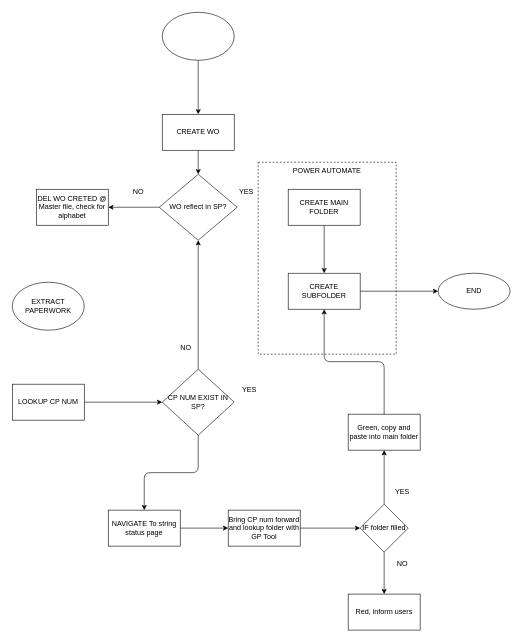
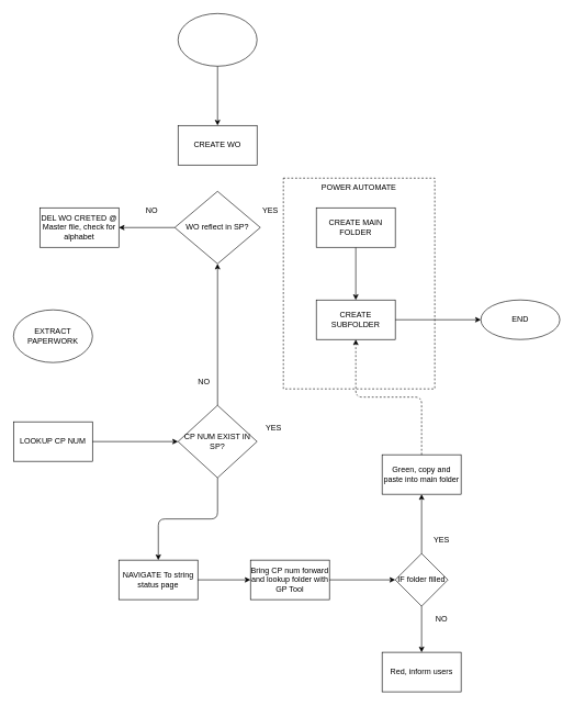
  <mxCell id="0" />
  <mxCell id="1" parent="0" />
  <mxCell id="2" value="POWER AUTOMATE" style="rounded=0;whiteSpace=wrap;html=1;gradientColor=none;fillColor=none;dashed=1;align=center;horizontal=1;verticalAlign=top;" vertex="1" parent="1"><mxGeometry x="430" y="270" width="230" height="320" as="geometry" /></mxCell>
  <mxCell id="3" value="" style="edgeStyle=none;html=1;" edge="1" parent="1" source="4" target="6"><mxGeometry relative="1" as="geometry" /></mxCell>
  <mxCell id="4" value="" style="ellipse;whiteSpace=wrap;html=1;" vertex="1" parent="1"><mxGeometry x="270" y="20" width="120" height="80" as="geometry" /></mxCell>
- <mxCell id="5" value="" style="edgeStyle=none;html=1;" edge="1" parent="1" source="6" target="8"><mxGeometry relative="1" as="geometry" /></mxCell>
  <mxCell id="6" value="CREATE WO" style="whiteSpace=wrap;html=1;" vertex="1" parent="1"><mxGeometry x="270" y="190" width="120" height="60" as="geometry" /></mxCell>
  <mxCell id="7" value="" style="edgeStyle=orthogonalEdgeStyle;html=1;" edge="1" parent="1" source="8" target="13"><mxGeometry relative="1" as="geometry" /></mxCell>
  <mxCell id="8" value="WO reflect in SP?" style="rhombus;whiteSpace=wrap;html=1;" vertex="1" parent="1"><mxGeometry x="265" y="290" width="130" height="110" as="geometry" /></mxCell>
  <mxCell id="9" value="" style="edgeStyle=orthogonalEdgeStyle;html=1;" edge="1" parent="1" source="10" target="15"><mxGeometry relative="1" as="geometry" /></mxCell>
  <mxCell id="10" value="CREATE MAIN FOLDER" style="whiteSpace=wrap;html=1;" vertex="1" parent="1"><mxGeometry x="480" y="315" width="120" height="60" as="geometry" /></mxCell>
  <mxCell id="11" value="YES" style="text;html=1;align=center;verticalAlign=middle;resizable=0;points=[];autosize=1;strokeColor=none;fillColor=none;" vertex="1" parent="1"><mxGeometry x="390" y="310" width="40" height="20" as="geometry" /></mxCell>
  <mxCell id="12" value="NO" style="text;html=1;align=center;verticalAlign=middle;resizable=0;points=[];autosize=1;strokeColor=none;fillColor=none;" vertex="1" parent="1"><mxGeometry x="215" y="310" width="30" height="20" as="geometry" /></mxCell>
  <mxCell id="13" value="DEL WO CRETED @ Master file, check for alphabet" style="whiteSpace=wrap;html=1;" vertex="1" parent="1"><mxGeometry x="60" y="315" width="120" height="60" as="geometry" /></mxCell>
  <mxCell id="14" value="" style="edgeStyle=orthogonalEdgeStyle;html=1;" edge="1" parent="1" source="15" target="26"><mxGeometry relative="1" as="geometry" /></mxCell>
  <mxCell id="15" value="CREATE SUBFOLDER" style="whiteSpace=wrap;html=1;" vertex="1" parent="1"><mxGeometry x="480" y="455" width="120" height="60" as="geometry" /></mxCell>
  <mxCell id="16" value="EXTRACT PAPERWORK" style="ellipse;whiteSpace=wrap;html=1;fillColor=none;gradientColor=none;" vertex="1" parent="1"><mxGeometry x="20" y="470" width="120" height="80" as="geometry" /></mxCell>
  <mxCell id="17" value="" style="edgeStyle=orthogonalEdgeStyle;html=1;" edge="1" parent="1" source="18" target="21"><mxGeometry relative="1" as="geometry" /></mxCell>
  <mxCell id="18" value="LOOKUP CP NUM" style="whiteSpace=wrap;html=1;fillColor=none;gradientColor=none;" vertex="1" parent="1"><mxGeometry x="20" y="640" width="120" height="60" as="geometry" /></mxCell>
  <mxCell id="19" style="edgeStyle=orthogonalEdgeStyle;html=1;" edge="1" parent="1" source="21" target="8"><mxGeometry relative="1" as="geometry" /></mxCell>
  <mxCell id="20" value="" style="edgeStyle=orthogonalEdgeStyle;html=1;" edge="1" parent="1" source="21" target="24"><mxGeometry relative="1" as="geometry" /></mxCell>
  <mxCell id="21" value="CP NUM EXIST IN SP?" style="rhombus;whiteSpace=wrap;html=1;fillColor=none;gradientColor=none;" vertex="1" parent="1"><mxGeometry x="270" y="615" width="120" height="110" as="geometry" /></mxCell>
  <mxCell id="22" value="NO" style="text;html=1;align=center;verticalAlign=middle;resizable=0;points=[];autosize=1;strokeColor=none;fillColor=none;" vertex="1" parent="1"><mxGeometry x="294" y="570" width="30" height="20" as="geometry" /></mxCell>
  <mxCell id="23" value="" style="edgeStyle=orthogonalEdgeStyle;html=1;" edge="1" parent="1" source="24" target="28"><mxGeometry relative="1" as="geometry" /></mxCell>
  <mxCell id="24" value="NAVIGATE To string status page" style="whiteSpace=wrap;html=1;fillColor=none;gradientColor=none;" vertex="1" parent="1"><mxGeometry x="180" y="850" width="120" height="60" as="geometry" /></mxCell>
  <mxCell id="25" value="YES" style="text;html=1;align=center;verticalAlign=middle;resizable=0;points=[];autosize=1;strokeColor=none;fillColor=none;" vertex="1" parent="1"><mxGeometry x="395" y="640" width="40" height="20" as="geometry" /></mxCell>
  <mxCell id="26" value="END" style="ellipse;whiteSpace=wrap;html=1;" vertex="1" parent="1"><mxGeometry x="730" y="455" width="120" height="60" as="geometry" /></mxCell>
  <mxCell id="27" value="" style="edgeStyle=orthogonalEdgeStyle;html=1;" edge="1" parent="1" source="28" target="31"><mxGeometry relative="1" as="geometry" /></mxCell>
  <mxCell id="28" value="Bring CP num forward and lookup folder with GP Tool" style="whiteSpace=wrap;html=1;fillColor=none;gradientColor=none;" vertex="1" parent="1"><mxGeometry x="380" y="850" width="120" height="60" as="geometry" /></mxCell>
  <mxCell id="29" value="" style="edgeStyle=orthogonalEdgeStyle;html=1;" edge="1" parent="1" source="31" target="33"><mxGeometry relative="1" as="geometry" /></mxCell>
  <mxCell id="30" value="" style="edgeStyle=orthogonalEdgeStyle;html=1;" edge="1" parent="1" source="31" target="34"><mxGeometry relative="1" as="geometry" /></mxCell>
  <mxCell id="31" value="IF folder filled" style="rhombus;whiteSpace=wrap;html=1;fillColor=none;gradientColor=none;" vertex="1" parent="1"><mxGeometry x="600" y="840" width="80" height="80" as="geometry" /></mxCell>
- <mxCell id="32" style="edgeStyle=orthogonalEdgeStyle;html=1;" edge="1" parent="1" source="33" target="15"><mxGeometry relative="1" as="geometry" /></mxCell>
+ <mxCell id="32" style="edgeStyle=orthogonalEdgeStyle;html=1;dashed=1;" edge="1" parent="1" source="33" target="15"><mxGeometry relative="1" as="geometry" /></mxCell>
  <mxCell id="33" value="Green, copy and paste into main folder" style="whiteSpace=wrap;html=1;fillColor=none;gradientColor=none;" vertex="1" parent="1"><mxGeometry x="580" y="690" width="120" height="60" as="geometry" /></mxCell>
  <mxCell id="34" value="Red, inform users" style="whiteSpace=wrap;html=1;fillColor=none;gradientColor=none;" vertex="1" parent="1"><mxGeometry x="580" y="990" width="120" height="60" as="geometry" /></mxCell>
  <mxCell id="35" value="YES" style="text;html=1;align=center;verticalAlign=middle;resizable=0;points=[];autosize=1;strokeColor=none;fillColor=none;" vertex="1" parent="1"><mxGeometry x="650" y="810" width="40" height="20" as="geometry" /></mxCell>
  <mxCell id="36" value="NO" style="text;html=1;align=center;verticalAlign=middle;resizable=0;points=[];autosize=1;strokeColor=none;fillColor=none;" vertex="1" parent="1"><mxGeometry x="655" y="930" width="30" height="20" as="geometry" /></mxCell>
